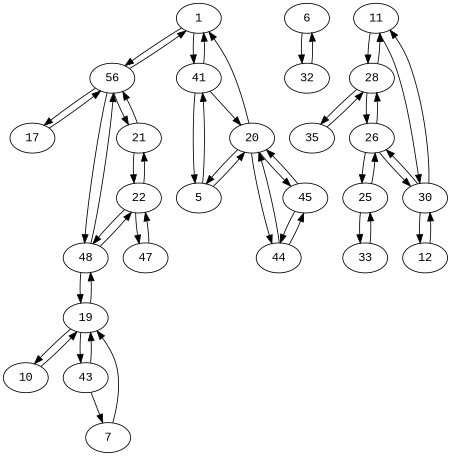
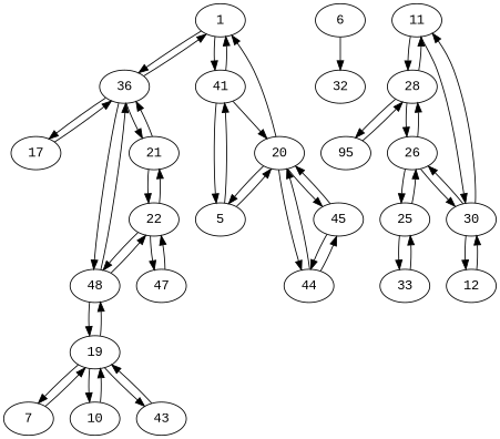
  digraph {
    fontname="Liberation Mono"
    node [fontname="Liberation Mono"]
    edge [fontname="Liberation Mono"]
    1
-   36 [label=56]
+   36
    41
    17
    48
    21
    5
    20
    19
    22
    44
    45
    6
    32
    7
    10
    43
    11
    28
    30
    26
-   35
+   35 [label=95]
    12
    25
    47
    33
    1 -> 36
    1 -> 41
    36 -> 1
    36 -> 17
    36 -> 48
    36 -> 21
    41 -> 1
    41 -> 5
    41 -> 20
    17 -> 36
    48 -> 36
    48 -> 19
    48 -> 22
    21 -> 36
    21 -> 22
    5 -> 41
    5 -> 20
    20 -> 1
    20 -> 5
    20 -> 44
    20 -> 45
    19 -> 48
-   43 -> 7
+   19 -> 7
    19 -> 10
    19 -> 43
    22 -> 48
    22 -> 21
    22 -> 47
    44 -> 20
    44 -> 45
    45 -> 20
    45 -> 44
    6 -> 32
-   32 -> 6
    7 -> 19
    10 -> 19
    43 -> 19
    11 -> 28
    11 -> 30
    28 -> 11
    28 -> 26
    28 -> 35
    30 -> 11
    30 -> 26
    30 -> 12
    26 -> 28
    26 -> 30
    26 -> 25
    35 -> 28
    12 -> 30
    25 -> 26
    25 -> 33
    47 -> 22
    33 -> 25
  }
